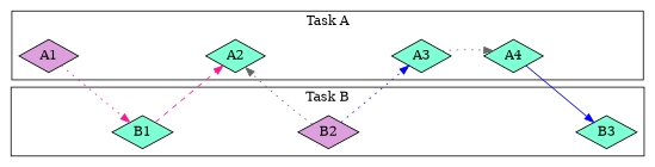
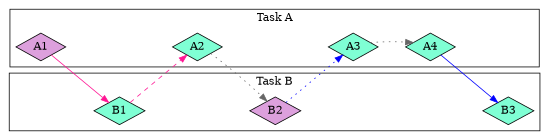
  digraph {
    newrank=true
    rankdir=LR
    node [fillcolor=aquamarine shape=diamond style=filled]
    edge [style=invis]
    A1 [fillcolor=plum]
    A2
    A3
    A4
    A0 [style=invis fillcolor=""]
    B0 [style=invis fillcolor=""]
    B1
    B2 [fillcolor=plum]
    B3
    subgraph cluster_1 {
      label="Task A"
      A1
      A2
      A3
      A4
      A0
    }
    subgraph cluster_2 {
      label="Task B"
      B0
      B1
      B2
      B3
    }
    A1 -> A2
-   A1 -> B1 [color=deeppink style=dotted]
+   A1 -> B1 [color=deeppink style=solid]
    A2 -> A3
-   B2 -> A2 [color=gray40 style=dotted]
+   A2 -> B2 [color=gray40 style=dotted]
    A3 -> A4
    A3 -> A4 [color=gray40 style=dotted]
    A4 -> A0
    A4 -> A0
    A4 -> B3 [color=blue style=solid]
    B0 -> B1
    B1 -> A2 [color=deeppink style=dashed]
    B1 -> B2
    B2 -> A3 [color=blue style=dotted]
    B2 -> B3
  }
